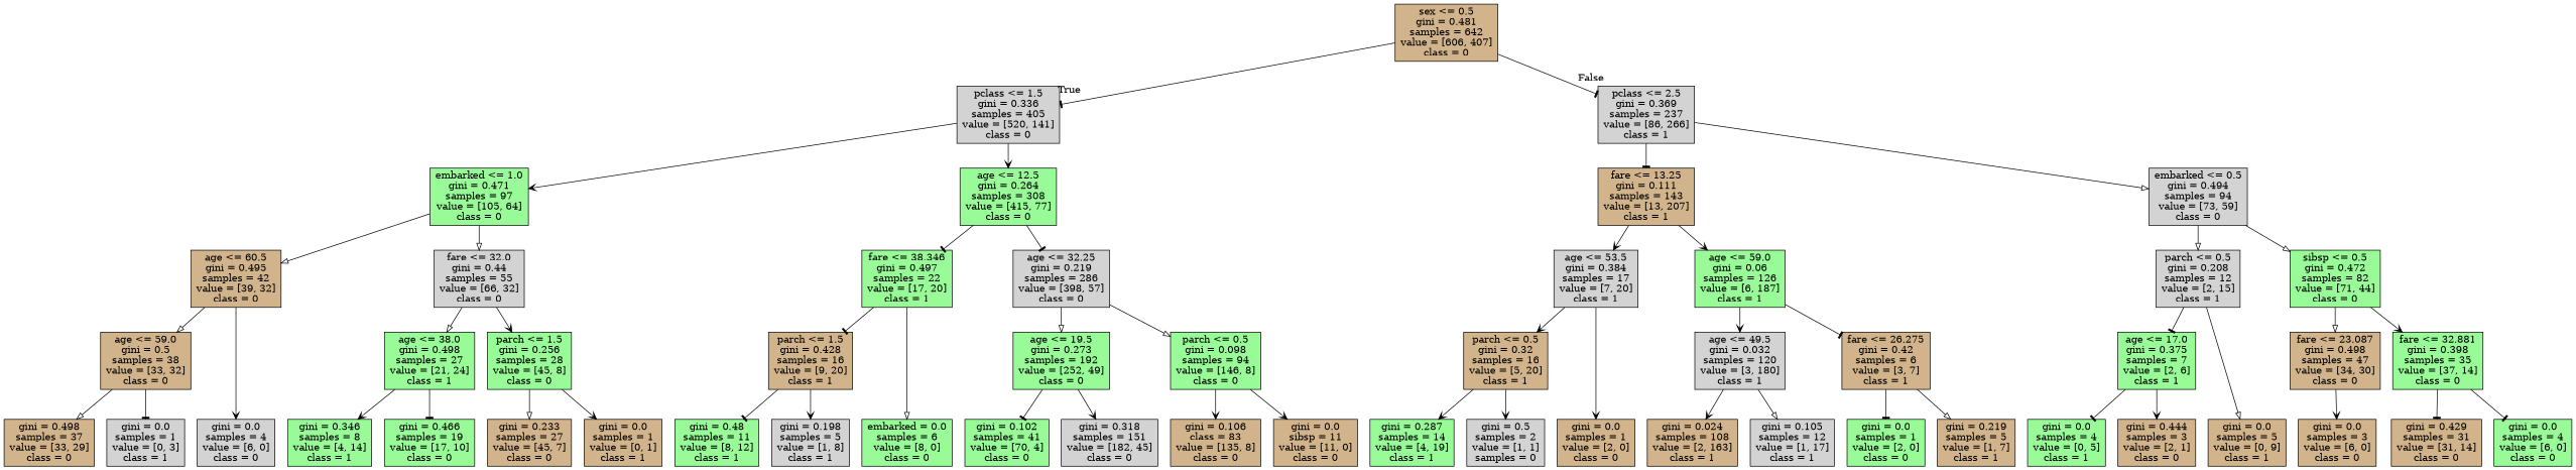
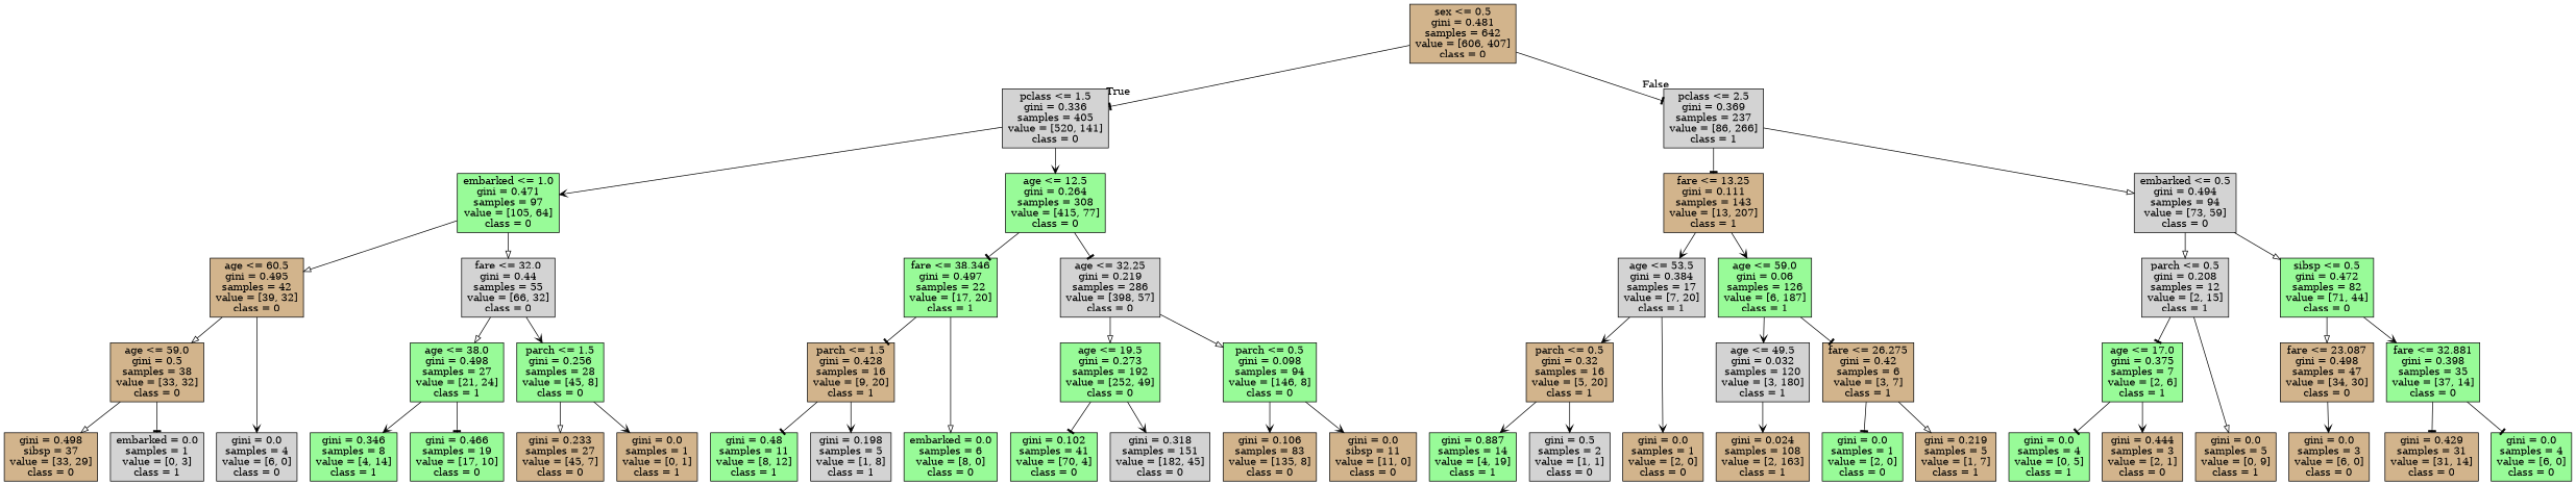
  digraph {
    ranksep=equally
    splines=polyline
    node [color=black fillcolor=tan shape=box style=filled]
    edge [arrowhead=vee]
    n1 [label="sex <= 0.5\ngini = 0.481\nsamples = 642\nvalue = [606, 407]\nclass = 0"]
    n2 [fillcolor=lightgrey label="pclass <= 1.5\ngini = 0.336\nsamples = 405\nvalue = [520, 141]\nclass = 0"]
    n3 [fillcolor=lightgrey label="pclass <= 2.5\ngini = 0.369\nsamples = 237\nvalue = [86, 266]\nclass = 1"]
    n4 [fillcolor=palegreen label="embarked <= 1.0\ngini = 0.471\nsamples = 97\nvalue = [105, 64]\nclass = 0"]
    n5 [fillcolor=palegreen label="age <= 12.5\ngini = 0.264\nsamples = 308\nvalue = [415, 77]\nclass = 0"]
    n6 [label="fare <= 13.25\ngini = 0.111\nsamples = 143\nvalue = [13, 207]\nclass = 1"]
    n7 [fillcolor=lightgrey label="embarked <= 0.5\ngini = 0.494\nsamples = 94\nvalue = [73, 59]\nclass = 0"]
    n8 [label="age <= 60.5\ngini = 0.495\nsamples = 42\nvalue = [39, 32]\nclass = 0"]
    n9 [fillcolor=lightgrey label="fare <= 32.0\ngini = 0.44\nsamples = 55\nvalue = [66, 32]\nclass = 0"]
    n10 [fillcolor=palegreen label="fare <= 38.346\ngini = 0.497\nsamples = 22\nvalue = [17, 20]\nclass = 1"]
    n11 [fillcolor=lightgrey label="age <= 32.25\ngini = 0.219\nsamples = 286\nvalue = [398, 57]\nclass = 0"]
    n12 [fillcolor=lightgrey label="age <= 53.5\ngini = 0.384\nsamples = 17\nvalue = [7, 20]\nclass = 1"]
    n13 [fillcolor=palegreen label="age <= 59.0\ngini = 0.06\nsamples = 126\nvalue = [6, 187]\nclass = 1"]
    n14 [fillcolor=lightgrey label="parch <= 0.5\ngini = 0.208\nsamples = 12\nvalue = [2, 15]\nclass = 1"]
    n15 [fillcolor=palegreen label="sibsp <= 0.5\ngini = 0.472\nsamples = 82\nvalue = [71, 44]\nclass = 0"]
    n16 [label="age <= 59.0\ngini = 0.5\nsamples = 38\nvalue = [33, 32]\nclass = 0"]
    n17 [fillcolor=palegreen label="age <= 38.0\ngini = 0.498\nsamples = 27\nvalue = [21, 24]\nclass = 1"]
    n18 [fillcolor=palegreen label="parch <= 1.5\ngini = 0.256\nsamples = 28\nvalue = [45, 8]\nclass = 0"]
    n19 [label="parch <= 1.5\ngini = 0.428\nsamples = 16\nvalue = [9, 20]\nclass = 1"]
    n20 [fillcolor=palegreen label="age <= 19.5\ngini = 0.273\nsamples = 192\nvalue = [252, 49]\nclass = 0"]
    n21 [fillcolor=palegreen label="parch <= 0.5\ngini = 0.098\nsamples = 94\nvalue = [146, 8]\nclass = 0"]
    n22 [label="parch <= 0.5\ngini = 0.32\nsamples = 16\nvalue = [5, 20]\nclass = 1"]
    n23 [fillcolor=lightgrey label="age <= 49.5\ngini = 0.032\nsamples = 120\nvalue = [3, 180]\nclass = 1"]
    n24 [label="fare <= 26.275\ngini = 0.42\nsamples = 6\nvalue = [3, 7]\nclass = 1"]
    n25 [fillcolor=palegreen label="age <= 17.0\ngini = 0.375\nsamples = 7\nvalue = [2, 6]\nclass = 1"]
    n26 [label="fare <= 23.087\ngini = 0.498\nsamples = 47\nvalue = [34, 30]\nclass = 0"]
    n27 [fillcolor=palegreen label="fare <= 32.881\ngini = 0.398\nsamples = 35\nvalue = [37, 14]\nclass = 0"]
-   n28 [label="gini = 0.498\nsamples = 37\nvalue = [33, 29]\nclass = 0"]
-   n29 [fillcolor=lightgrey label="gini = 0.0\nsamples = 1\nvalue = [0, 3]\nclass = 1"]
+   n28 [label="gini = 0.498\nsibsp = 37\nvalue = [33, 29]\nclass = 0"]
+   n29 [fillcolor=lightgrey label="embarked = 0.0\nsamples = 1\nvalue = [0, 3]\nclass = 1"]
    n30 [fillcolor=lightgrey label="gini = 0.0\nsamples = 4\nvalue = [6, 0]\nclass = 0"]
    n31 [fillcolor=palegreen label="gini = 0.346\nsamples = 8\nvalue = [4, 14]\nclass = 1"]
    n32 [fillcolor=palegreen label="gini = 0.466\nsamples = 19\nvalue = [17, 10]\nclass = 0"]
    n33 [label="gini = 0.233\nsamples = 27\nvalue = [45, 7]\nclass = 0"]
    n34 [label="gini = 0.0\nsamples = 1\nvalue = [0, 1]\nclass = 1"]
    n35 [fillcolor=palegreen label="gini = 0.48\nsamples = 11\nvalue = [8, 12]\nclass = 1"]
    n36 [fillcolor=lightgrey label="gini = 0.198\nsamples = 5\nvalue = [1, 8]\nclass = 1"]
    n37 [fillcolor=palegreen label="embarked = 0.0\nsamples = 6\nvalue = [8, 0]\nclass = 0"]
    n38 [fillcolor=palegreen label="gini = 0.102\nsamples = 41\nvalue = [70, 4]\nclass = 0"]
    n39 [fillcolor=lightgrey label="gini = 0.318\nsamples = 151\nvalue = [182, 45]\nclass = 0"]
-   n40 [label="gini = 0.106\nclass = 83\nvalue = [135, 8]\nclass = 0"]
+   n40 [label="gini = 0.106\nsamples = 83\nvalue = [135, 8]\nclass = 0"]
    n41 [label="gini = 0.0\nsibsp = 11\nvalue = [11, 0]\nclass = 0"]
-   n42 [fillcolor=palegreen label="gini = 0.287\nsamples = 14\nvalue = [4, 19]\nclass = 1"]
-   n43 [fillcolor=lightgrey label="gini = 0.5\nsamples = 2\nvalue = [1, 1]\nsamples = 0"]
+   n42 [fillcolor=palegreen label="gini = 0.887\nsamples = 14\nvalue = [4, 19]\nclass = 1"]
+   n43 [fillcolor=lightgrey label="gini = 0.5\nsamples = 2\nvalue = [1, 1]\nclass = 0"]
    n44 [label="gini = 0.0\nsamples = 1\nvalue = [2, 0]\nclass = 0"]
    n45 [label="gini = 0.024\nsamples = 108\nvalue = [2, 163]\nclass = 1"]
-   n46 [fillcolor=lightgrey label="gini = 0.105\nsamples = 12\nvalue = [1, 17]\nclass = 1"]
    n47 [fillcolor=palegreen label="gini = 0.0\nsamples = 1\nvalue = [2, 0]\nclass = 0"]
    n48 [label="gini = 0.219\nsamples = 5\nvalue = [1, 7]\nclass = 1"]
    n49 [label="gini = 0.0\nsamples = 5\nvalue = [0, 9]\nclass = 1"]
    n50 [fillcolor=palegreen label="gini = 0.0\nsamples = 4\nvalue = [0, 5]\nclass = 1"]
    n51 [label="gini = 0.444\nsamples = 3\nvalue = [2, 1]\nclass = 0"]
    n52 [label="gini = 0.0\nsamples = 3\nvalue = [6, 0]\nclass = 0"]
    n53 [label="gini = 0.429\nsamples = 31\nvalue = [31, 14]\nclass = 0"]
    n54 [fillcolor=palegreen label="gini = 0.0\nsamples = 4\nvalue = [6, 0]\nclass = 0"]
    subgraph sub_1 {
      rank=same
      n1
    }
    subgraph sub_2 {
      rank=same
      n2
      n3
    }
    subgraph sub_3 {
      rank=same
      n4
      n5
      n6
      n7
    }
    subgraph sub_4 {
      rank=same
      n8
      n9
      n10
      n11
      n12
      n13
      n14
      n15
    }
    subgraph sub_5 {
      rank=same
      n16
      n17
      n18
      n19
      n20
      n21
      n22
      n23
      n24
      n25
      n26
      n27
    }
    subgraph sub_6 {
      rank=same
      n28
      n29
      n30
      n31
      n32
      n33
      n34
      n35
      n36
      n37
      n38
      n39
      n40
      n41
      n42
      n43
      n44
      n45
-     n46
      n47
      n48
      n49
      n50
      n51
      n52
      n53
      n54
    }
    n1 -> n2 [arrowhead=tee headlabel=True labelangle=45 labeldistance=2.5]
    n1 -> n3 [arrowhead=tee headlabel=False labelangle=-45 labeldistance=2.5]
    n2 -> n4
    n2 -> n5
    n3 -> n6 [arrowhead=tee]
    n3 -> n7 [arrowhead=onormal]
    n4 -> n8 [arrowhead=onormal]
    n4 -> n9 [arrowhead=onormal]
    n5 -> n10 [arrowhead=tee]
    n5 -> n11 [arrowhead=tee]
    n6 -> n12
    n6 -> n13
    n7 -> n14 [arrowhead=onormal]
    n7 -> n15 [arrowhead=onormal]
    n8 -> n16 [arrowhead=onormal]
    n8 -> n30
    n9 -> n17 [arrowhead=onormal]
    n9 -> n18
    n10 -> n19 [arrowhead=tee]
    n10 -> n37 [arrowhead=onormal]
    n11 -> n20 [arrowhead=onormal]
    n11 -> n21 [arrowhead=onormal]
    n12 -> n22
    n12 -> n44
    n13 -> n23
    n13 -> n24 [arrowhead=tee]
    n14 -> n25 [arrowhead=tee]
    n14 -> n49 [arrowhead=onormal]
    n15 -> n26 [arrowhead=onormal]
    n15 -> n27
    n16 -> n28 [arrowhead=onormal]
    n16 -> n29 [arrowhead=tee]
    n17 -> n31
    n17 -> n32 [arrowhead=tee]
    n18 -> n33 [arrowhead=onormal]
    n18 -> n34
    n19 -> n35 [arrowhead=tee]
    n19 -> n36
    n20 -> n38 [arrowhead=tee]
    n20 -> n39
    n21 -> n40
    n21 -> n41
    n22 -> n42
    n22 -> n43
    n23 -> n45
-   n23 -> n46 [arrowhead=onormal]
    n24 -> n47 [arrowhead=tee]
    n24 -> n48 [arrowhead=onormal]
    n25 -> n50 [arrowhead=tee]
    n25 -> n51
    n26 -> n52
    n27 -> n53 [arrowhead=tee]
    n27 -> n54 [arrowhead=tee]
  }
